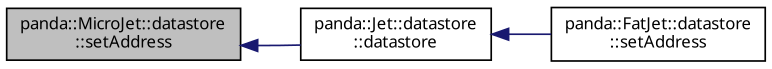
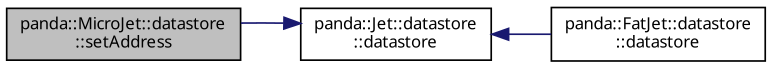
  digraph {
    fontname="Noto Sans"
    rankdir=LR
    node [color=black fillcolor=white fontname="Noto Sans" fontsize=10 shape=record style=filled]
    edge [color=midnightblue dir=back fontname="Noto Sans" fontsize=10 labelfontname=Helvetica labelfontsize=10 style=solid]
    n1 [fillcolor=grey75 fontcolor=black height=0.2 label="panda::MicroJet::datastore\l::setAddress" width=0.4]
    n2 [height=0.2 label="panda::Jet::datastore\l::datastore" width=0.4]
-   n3 [height=0.2 label="panda::FatJet::datastore\l::setAddress" width=0.4]
-   n1 -> n2
+   n3 [height=0.2 label="panda::FatJet::datastore\l::datastore" width=0.4]
+   n2 -> n1
    n2 -> n3
  }
